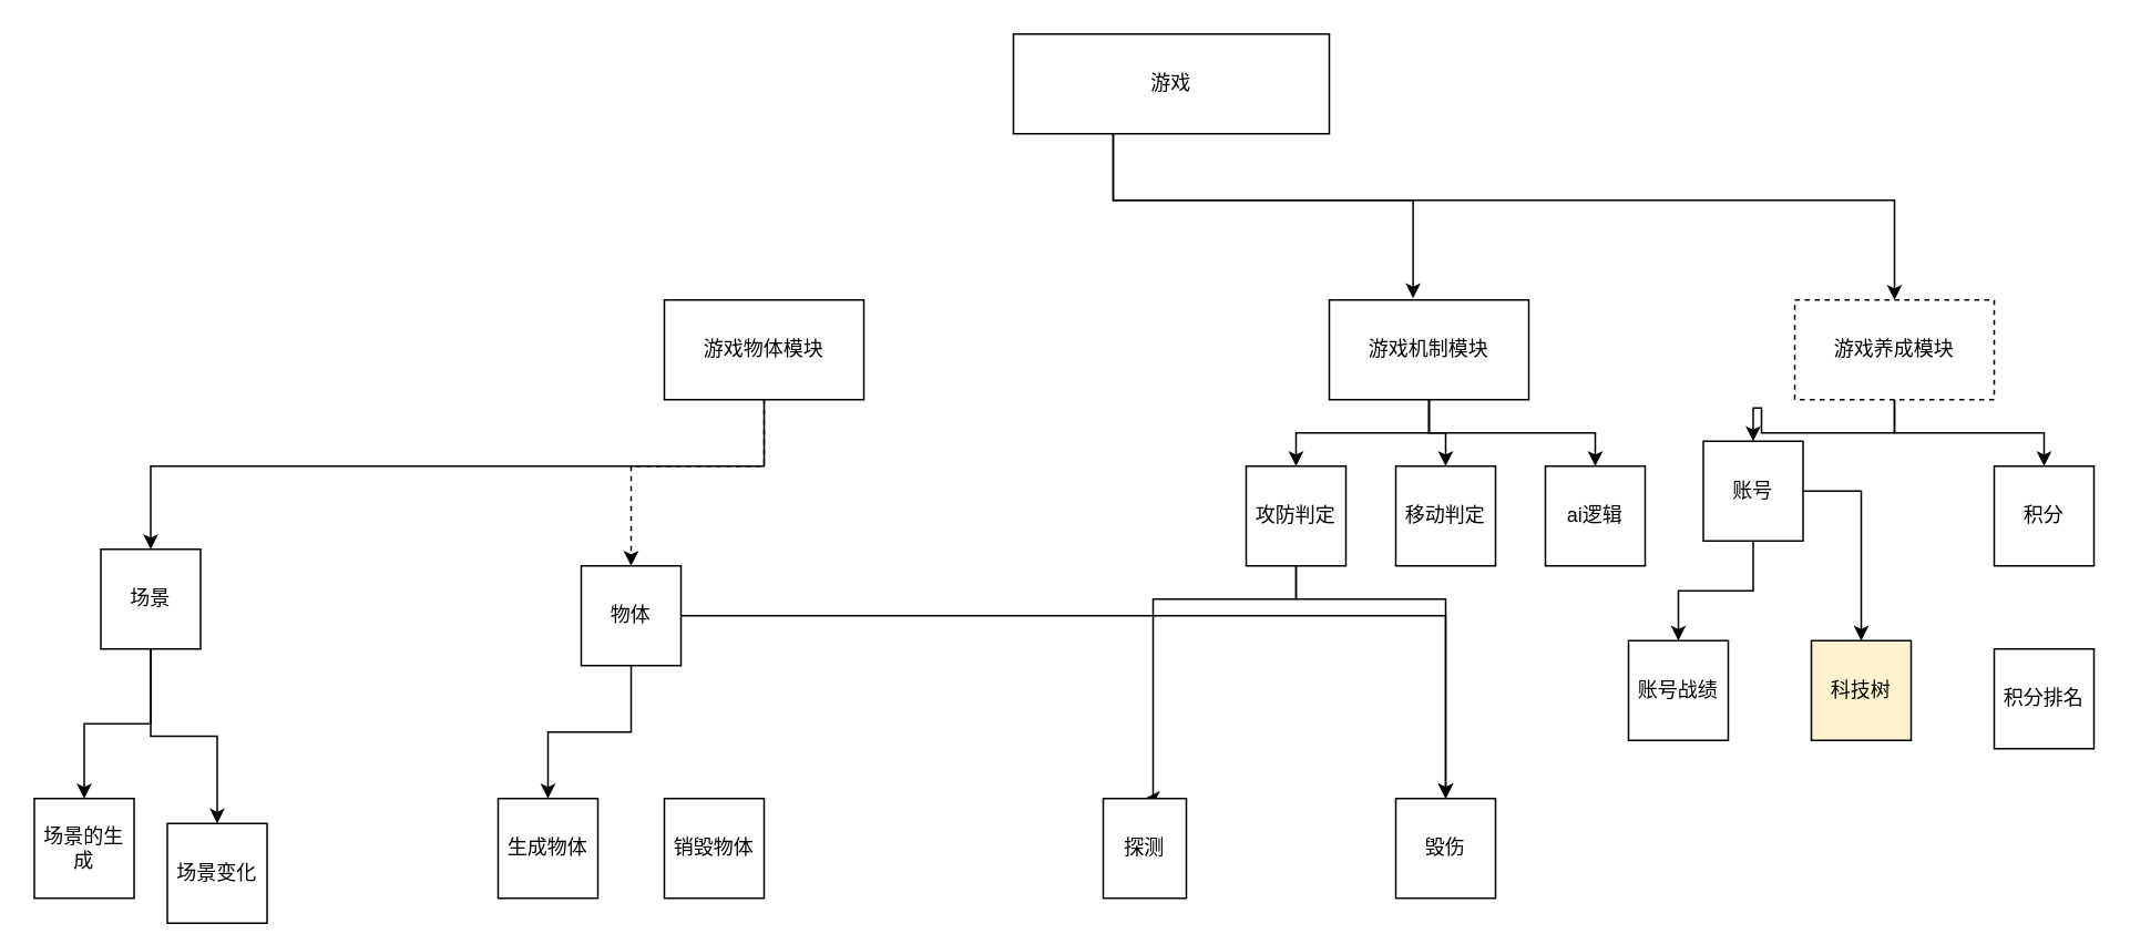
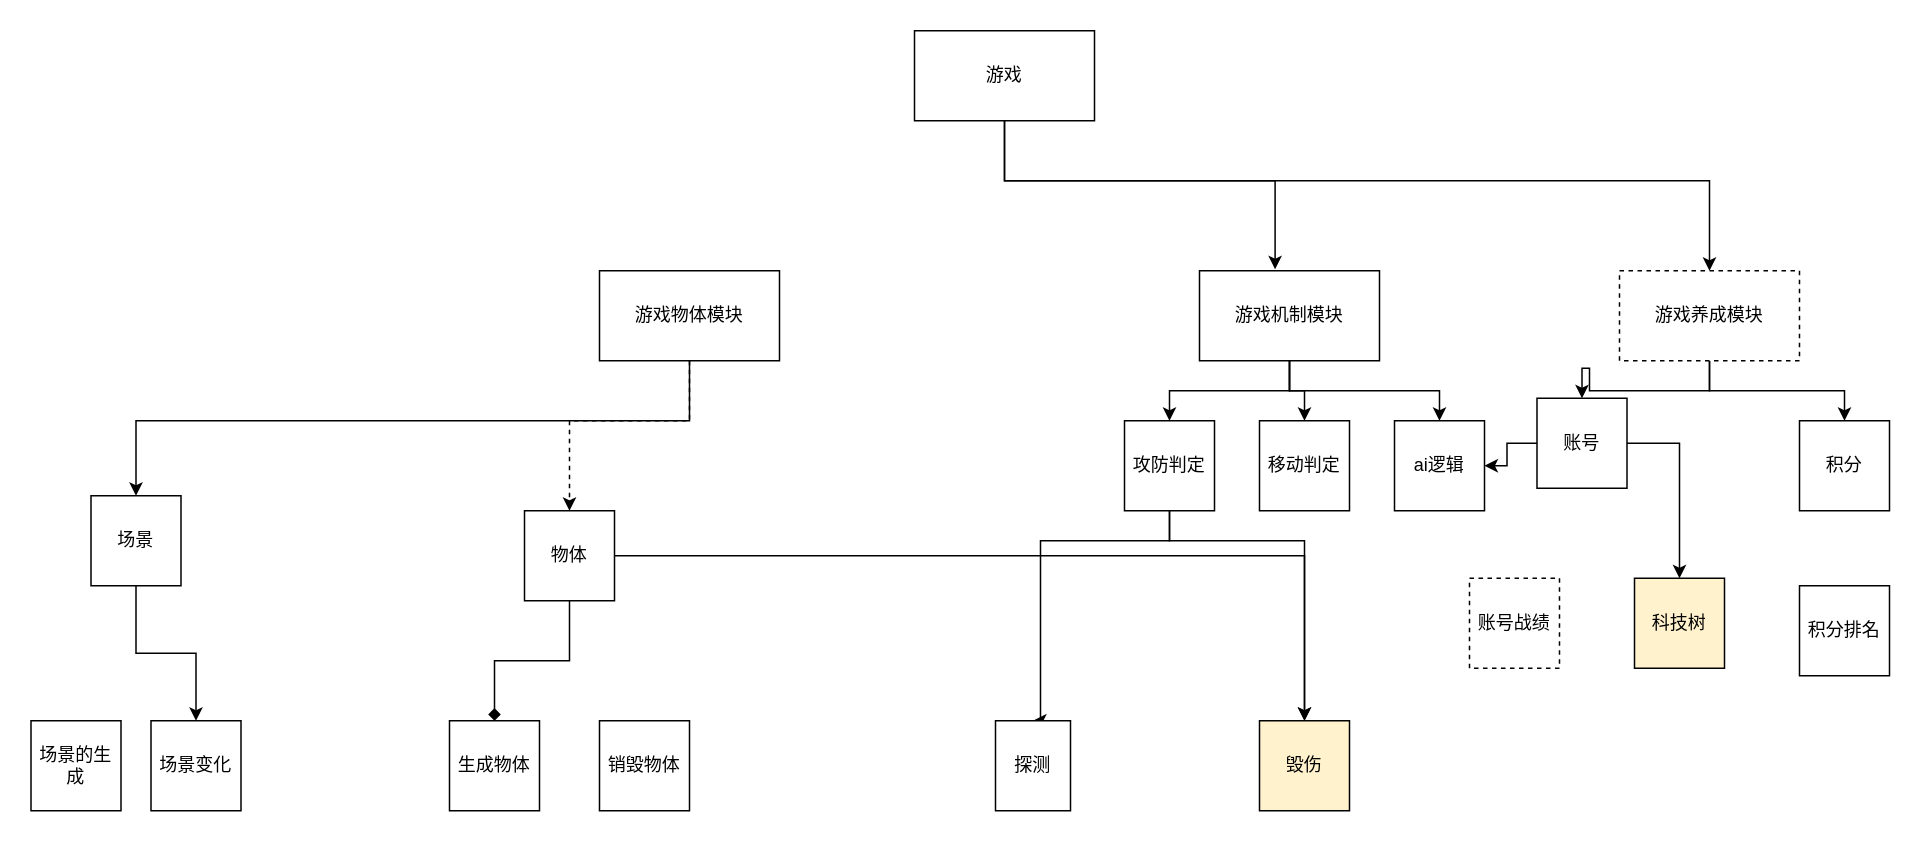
  <mxCell id="0" />
  <mxCell id="1" parent="0" />
  <mxCell id="2" style="edgeStyle=orthogonalEdgeStyle;rounded=0;orthogonalLoop=1;jettySize=auto;html=1;entryX=0.42;entryY=-0.016;entryDx=0;entryDy=0;entryPerimeter=0;" parent="1" source="4" target="11" edge="1"><mxGeometry relative="1" as="geometry"><Array as="points"><mxPoint x="669" y="120" /><mxPoint x="849" y="120" /></Array></mxGeometry></mxCell>
  <mxCell id="3" style="edgeStyle=orthogonalEdgeStyle;rounded=0;orthogonalLoop=1;jettySize=auto;html=1;entryX=0.5;entryY=0;entryDx=0;entryDy=0;" edge="1" parent="1" source="4" target="31"><mxGeometry relative="1" as="geometry"><Array as="points"><mxPoint x="669" y="120" /><mxPoint x="1139" y="120" /></Array></mxGeometry></mxCell>
- <mxCell id="4" value="游戏" style="rounded=0;whiteSpace=wrap;html=1;" parent="1" vertex="1"><mxGeometry x="609" y="20" width="190" height="60" as="geometry" /></mxCell>
+ <mxCell id="4" value="游戏" style="rounded=0;whiteSpace=wrap;html=1;" parent="1" vertex="1"><mxGeometry x="609" y="20" width="120" height="60" as="geometry" /></mxCell>
  <mxCell id="5" style="edgeStyle=orthogonalEdgeStyle;rounded=0;orthogonalLoop=1;jettySize=auto;html=1;" parent="1" source="7" target="14" edge="1"><mxGeometry relative="1" as="geometry"><Array as="points"><mxPoint x="459" y="280" /><mxPoint x="90" y="280" /></Array></mxGeometry></mxCell>
  <mxCell id="6" style="edgeStyle=orthogonalEdgeStyle;rounded=0;orthogonalLoop=1;jettySize=auto;html=1;entryX=0.5;entryY=0;entryDx=0;entryDy=0;dashed=1;" parent="1" source="7" target="17" edge="1"><mxGeometry relative="1" as="geometry"><Array as="points"><mxPoint x="459" y="280" /><mxPoint x="379" y="280" /></Array></mxGeometry></mxCell>
  <mxCell id="7" value="游戏物体模块" style="rounded=0;whiteSpace=wrap;html=1;" parent="1" vertex="1"><mxGeometry x="399" y="180" width="120" height="60" as="geometry" /></mxCell>
  <mxCell id="8" style="edgeStyle=orthogonalEdgeStyle;rounded=0;orthogonalLoop=1;jettySize=auto;html=1;entryX=0.5;entryY=0;entryDx=0;entryDy=0;" parent="1" source="11" target="20" edge="1"><mxGeometry relative="1" as="geometry" /></mxCell>
  <mxCell id="9" style="edgeStyle=orthogonalEdgeStyle;rounded=0;orthogonalLoop=1;jettySize=auto;html=1;" parent="1" source="11" target="21" edge="1"><mxGeometry relative="1" as="geometry" /></mxCell>
  <mxCell id="10" style="edgeStyle=orthogonalEdgeStyle;rounded=0;orthogonalLoop=1;jettySize=auto;html=1;" parent="1" source="11" target="22" edge="1"><mxGeometry relative="1" as="geometry"><Array as="points"><mxPoint x="859" y="260" /><mxPoint x="959" y="260" /></Array></mxGeometry></mxCell>
  <mxCell id="11" value="游戏机制模块" style="rounded=0;whiteSpace=wrap;html=1;" parent="1" vertex="1"><mxGeometry x="799" y="180" width="120" height="60" as="geometry" /></mxCell>
- <mxCell id="12" style="edgeStyle=orthogonalEdgeStyle;rounded=0;orthogonalLoop=1;jettySize=auto;html=1;entryX=0.5;entryY=0;entryDx=0;entryDy=0;" edge="1" parent="1" source="14" target="25"><mxGeometry relative="1" as="geometry" /></mxCell>
  <mxCell id="13" style="edgeStyle=orthogonalEdgeStyle;rounded=0;orthogonalLoop=1;jettySize=auto;html=1;" edge="1" parent="1" source="14" target="26"><mxGeometry relative="1" as="geometry" /></mxCell>
  <mxCell id="14" value="场景" style="rounded=0;whiteSpace=wrap;html=1;" parent="1" vertex="1"><mxGeometry x="60" y="330" width="60" height="60" as="geometry" /></mxCell>
- <mxCell id="15" style="edgeStyle=orthogonalEdgeStyle;rounded=0;orthogonalLoop=1;jettySize=auto;html=1;" edge="1" parent="1" source="17" target="27"><mxGeometry relative="1" as="geometry" /></mxCell>
+ <mxCell id="15" style="edgeStyle=orthogonalEdgeStyle;rounded=0;orthogonalLoop=1;jettySize=auto;html=1;endArrow=diamond;" edge="1" parent="1" source="17" target="27"><mxGeometry relative="1" as="geometry" /></mxCell>
  <mxCell id="16" style="edgeStyle=orthogonalEdgeStyle;rounded=0;orthogonalLoop=1;jettySize=auto;html=1;" edge="1" parent="1" source="17" target="24"><mxGeometry relative="1" as="geometry" /></mxCell>
  <mxCell id="17" value="物体" style="rounded=0;whiteSpace=wrap;html=1;" parent="1" vertex="1"><mxGeometry x="349" y="340" width="60" height="60" as="geometry" /></mxCell>
  <mxCell id="18" style="edgeStyle=orthogonalEdgeStyle;rounded=0;orthogonalLoop=1;jettySize=auto;html=1;entryX=0.5;entryY=0;entryDx=0;entryDy=0;" parent="1" source="20" target="23" edge="1"><mxGeometry relative="1" as="geometry"><Array as="points"><mxPoint x="779" y="360" /><mxPoint x="693" y="360" /></Array></mxGeometry></mxCell>
  <mxCell id="19" style="edgeStyle=orthogonalEdgeStyle;rounded=0;orthogonalLoop=1;jettySize=auto;html=1;" parent="1" source="20" target="24" edge="1"><mxGeometry relative="1" as="geometry"><Array as="points"><mxPoint x="779" y="360" /><mxPoint x="869" y="360" /></Array></mxGeometry></mxCell>
  <mxCell id="20" value="攻防判定" style="rounded=0;whiteSpace=wrap;html=1;" parent="1" vertex="1"><mxGeometry x="749" y="280" width="60" height="60" as="geometry" /></mxCell>
  <mxCell id="21" value="移动判定" style="rounded=0;whiteSpace=wrap;html=1;" parent="1" vertex="1"><mxGeometry x="839" y="280" width="60" height="60" as="geometry" /></mxCell>
  <mxCell id="22" value="ai逻辑" style="rounded=0;whiteSpace=wrap;html=1;" parent="1" vertex="1"><mxGeometry x="929" y="280" width="60" height="60" as="geometry" /></mxCell>
  <mxCell id="23" value="探测" style="rounded=0;whiteSpace=wrap;html=1;" parent="1" vertex="1"><mxGeometry x="663" y="480" width="50" height="60" as="geometry" /></mxCell>
- <mxCell id="24" value="毁伤" style="rounded=0;whiteSpace=wrap;html=1;" parent="1" vertex="1"><mxGeometry x="839" y="480" width="60" height="60" as="geometry" /></mxCell>
+ <mxCell id="24" value="毁伤" style="rounded=0;whiteSpace=wrap;html=1;fillColor=#fff2cc;" parent="1" vertex="1"><mxGeometry x="839" y="480" width="60" height="60" as="geometry" /></mxCell>
  <mxCell id="25" value="场景的生成" style="rounded=0;whiteSpace=wrap;html=1;" vertex="1" parent="1"><mxGeometry x="20" y="480" width="60" height="60" as="geometry" /></mxCell>
- <mxCell id="26" value="场景变化" style="rounded=0;whiteSpace=wrap;html=1;" vertex="1" parent="1"><mxGeometry x="100" y="495" width="60" height="60" as="geometry" /></mxCell>
+ <mxCell id="26" value="场景变化" style="rounded=0;whiteSpace=wrap;html=1;" vertex="1" parent="1"><mxGeometry x="100" y="480" width="60" height="60" as="geometry" /></mxCell>
  <mxCell id="27" value="生成物体" style="rounded=0;whiteSpace=wrap;html=1;" vertex="1" parent="1"><mxGeometry x="299" y="480" width="60" height="60" as="geometry" /></mxCell>
  <mxCell id="28" value="销毁物体" style="rounded=0;whiteSpace=wrap;html=1;" vertex="1" parent="1"><mxGeometry x="399" y="480" width="60" height="60" as="geometry" /></mxCell>
  <mxCell id="29" style="edgeStyle=orthogonalEdgeStyle;rounded=0;orthogonalLoop=1;jettySize=auto;html=1;entryX=0.5;entryY=0;entryDx=0;entryDy=0;" edge="1" parent="1" source="31" target="34"><mxGeometry relative="1" as="geometry" /></mxCell>
  <mxCell id="30" style="edgeStyle=orthogonalEdgeStyle;rounded=0;orthogonalLoop=1;jettySize=auto;html=1;" edge="1" parent="1" source="31" target="37"><mxGeometry relative="1" as="geometry" /></mxCell>
  <mxCell id="31" value="游戏养成模块" style="rounded=0;whiteSpace=wrap;html=1;dashed=1;" vertex="1" parent="1"><mxGeometry x="1079" y="180" width="120" height="60" as="geometry" /></mxCell>
- <mxCell id="32" style="edgeStyle=orthogonalEdgeStyle;rounded=0;orthogonalLoop=1;jettySize=auto;html=1;" edge="1" parent="1" source="34" target="35"><mxGeometry relative="1" as="geometry" /></mxCell>
+ <mxCell id="32" style="edgeStyle=orthogonalEdgeStyle;rounded=0;orthogonalLoop=1;jettySize=auto;html=1;" edge="1" parent="1" source="34" target="22"><mxGeometry relative="1" as="geometry" /></mxCell>
  <mxCell id="33" style="edgeStyle=orthogonalEdgeStyle;rounded=0;orthogonalLoop=1;jettySize=auto;html=1;entryX=0.5;entryY=0;entryDx=0;entryDy=0;" edge="1" parent="1" source="34" target="36"><mxGeometry relative="1" as="geometry" /></mxCell>
  <mxCell id="34" value="账号" style="rounded=0;whiteSpace=wrap;html=1;" vertex="1" parent="1"><mxGeometry x="1024" y="265" width="60" height="60" as="geometry" /></mxCell>
- <mxCell id="35" value="账号战绩" style="rounded=0;whiteSpace=wrap;html=1;" vertex="1" parent="1"><mxGeometry x="979" y="385" width="60" height="60" as="geometry" /></mxCell>
+ <mxCell id="35" value="账号战绩" style="rounded=0;whiteSpace=wrap;html=1;dashed=1;" vertex="1" parent="1"><mxGeometry x="979" y="385" width="60" height="60" as="geometry" /></mxCell>
  <mxCell id="36" value="科技树" style="rounded=0;whiteSpace=wrap;html=1;fillColor=#fff2cc;" vertex="1" parent="1"><mxGeometry x="1089" y="385" width="60" height="60" as="geometry" /></mxCell>
  <mxCell id="37" value="积分" style="rounded=0;whiteSpace=wrap;html=1;" vertex="1" parent="1"><mxGeometry x="1199" y="280" width="60" height="60" as="geometry" /></mxCell>
  <mxCell id="38" value="积分排名" style="rounded=0;whiteSpace=wrap;html=1;" vertex="1" parent="1"><mxGeometry x="1199" y="390" width="60" height="60" as="geometry" /></mxCell>
